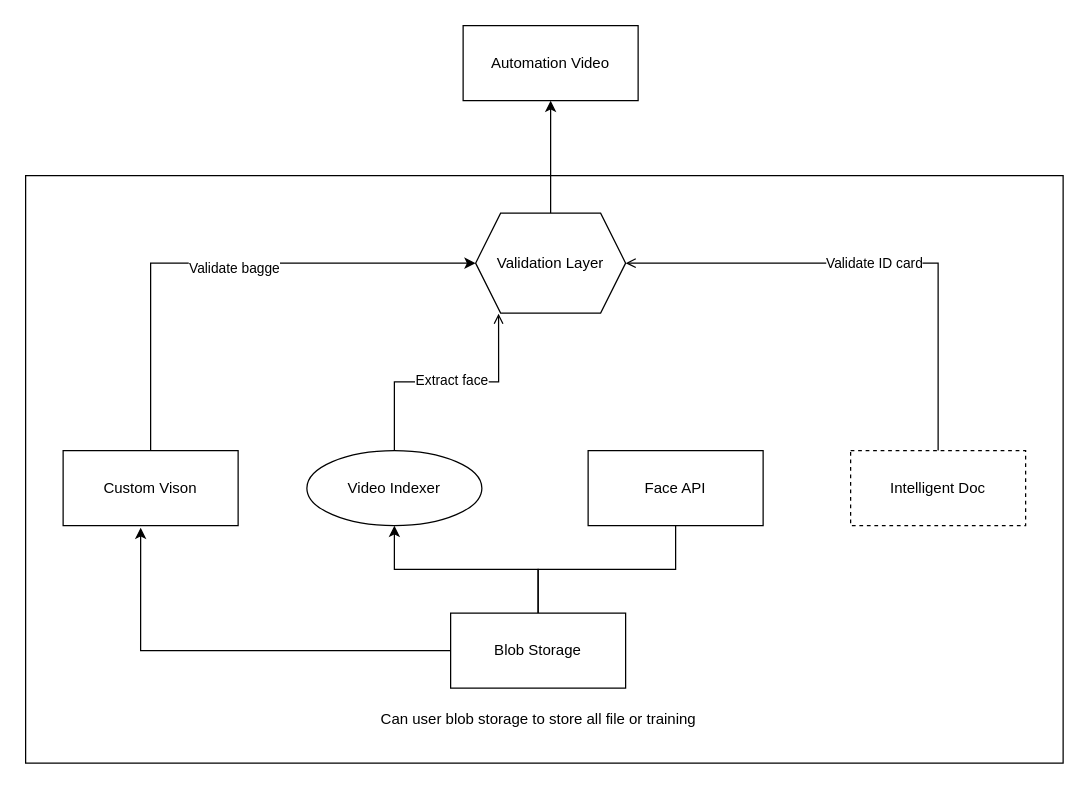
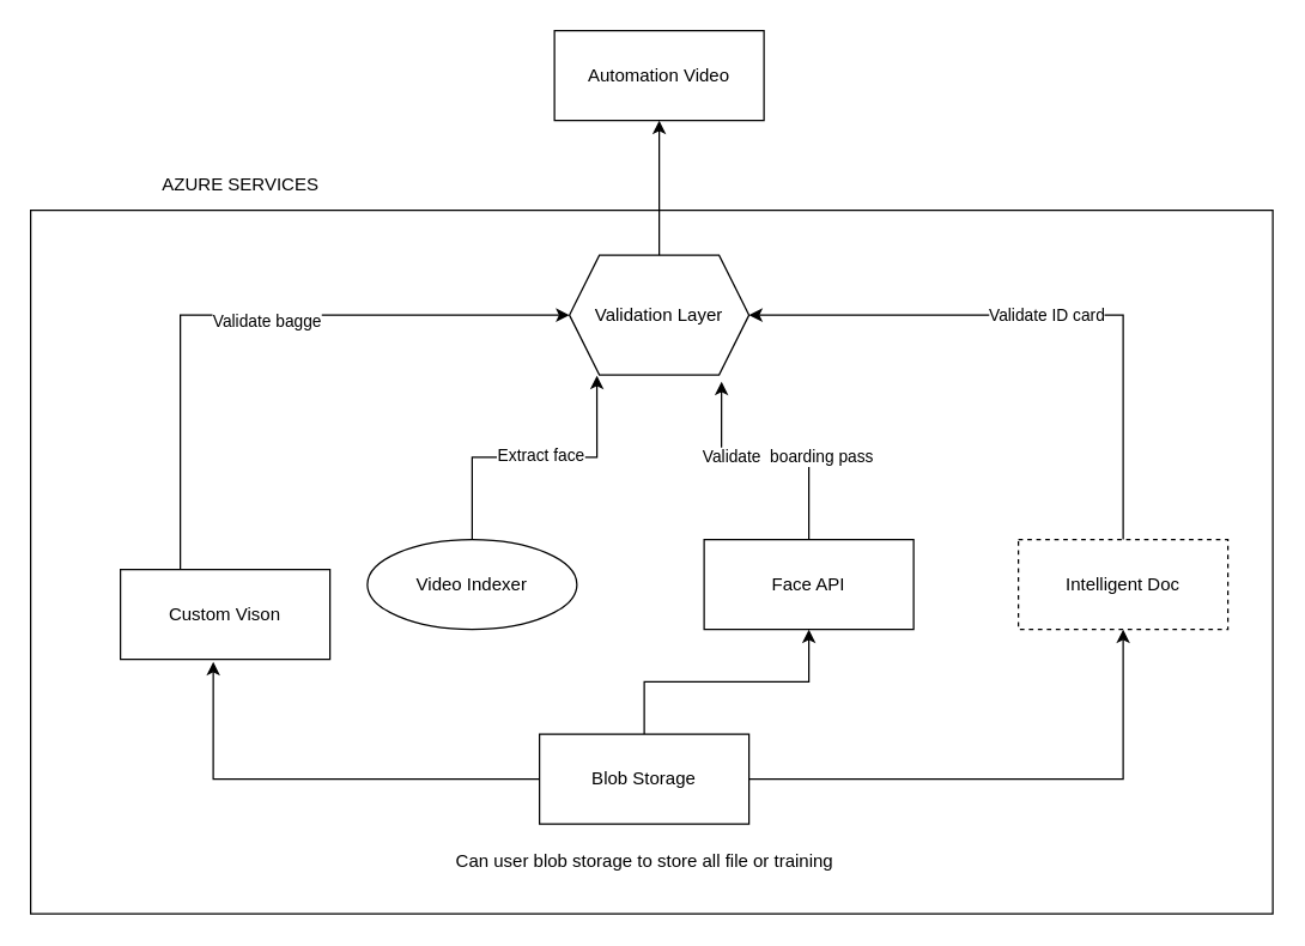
  <mxCell id="0" />
  <mxCell id="1" parent="0" />
  <mxCell id="2" value="" style="rounded=0;whiteSpace=wrap;html=1;" vertex="1" parent="1"><mxGeometry x="20" y="140" width="830" height="470" as="geometry" /></mxCell>
- <mxCell id="3" style="edgeStyle=orthogonalEdgeStyle;rounded=0;orthogonalLoop=1;jettySize=auto;html=1;entryX=0.5;entryY=1;entryDx=0;entryDy=0;endArrow=none;" edge="1" parent="1" source="5" target="6"><mxGeometry relative="1" as="geometry" /></mxCell>
- <mxCell id="4" style="edgeStyle=orthogonalEdgeStyle;rounded=0;orthogonalLoop=1;jettySize=auto;html=1;entryX=0.5;entryY=1;entryDx=0;entryDy=0;" edge="1" parent="1" source="5" target="13"><mxGeometry relative="1" as="geometry" /></mxCell>
+ <mxCell id="3" style="edgeStyle=orthogonalEdgeStyle;rounded=0;orthogonalLoop=1;jettySize=auto;html=1;entryX=0.5;entryY=1;entryDx=0;entryDy=0;" edge="1" parent="1" source="5" target="6"><mxGeometry relative="1" as="geometry" /></mxCell>
+ <mxCell id="4" style="edgeStyle=orthogonalEdgeStyle;rounded=0;orthogonalLoop=1;jettySize=auto;html=1;" edge="1" parent="1" source="5" target="9"><mxGeometry relative="1" as="geometry" /></mxCell>
  <mxCell id="5" value="Blob Storage" style="rounded=0;whiteSpace=wrap;html=1;" vertex="1" parent="1"><mxGeometry x="360" y="490" width="140" height="60" as="geometry" /></mxCell>
  <mxCell id="6" value="Face API" style="rounded=0;whiteSpace=wrap;html=1;" vertex="1" parent="1"><mxGeometry x="470" y="360" width="140" height="60" as="geometry" /></mxCell>
- <mxCell id="7" style="edgeStyle=orthogonalEdgeStyle;rounded=0;orthogonalLoop=1;jettySize=auto;html=1;entryX=1;entryY=0.5;entryDx=0;entryDy=0;endArrow=open;" edge="1" parent="1" source="9" target="17"><mxGeometry relative="1" as="geometry"><Array as="points"><mxPoint x="750" y="210" /></Array></mxGeometry></mxCell>
+ <mxCell id="7" style="edgeStyle=orthogonalEdgeStyle;rounded=0;orthogonalLoop=1;jettySize=auto;html=1;entryX=1;entryY=0.5;entryDx=0;entryDy=0;" edge="1" parent="1" source="9" target="17"><mxGeometry relative="1" as="geometry"><Array as="points"><mxPoint x="750" y="210" /></Array></mxGeometry></mxCell>
  <mxCell id="8" value="Validate ID card" style="edgeLabel;html=1;align=center;verticalAlign=middle;resizable=0;points=[];" vertex="1" connectable="0" parent="7"><mxGeometry x="0.01" y="-1" relative="1" as="geometry"><mxPoint as="offset" /></mxGeometry></mxCell>
  <mxCell id="9" value="Intelligent Doc" style="rounded=0;whiteSpace=wrap;html=1;dashed=1;" vertex="1" parent="1"><mxGeometry x="680" y="360" width="140" height="60" as="geometry" /></mxCell>
  <mxCell id="10" style="edgeStyle=orthogonalEdgeStyle;rounded=0;orthogonalLoop=1;jettySize=auto;html=1;entryX=0;entryY=0.5;entryDx=0;entryDy=0;" edge="1" parent="1" source="12" target="17"><mxGeometry relative="1" as="geometry"><Array as="points"><mxPoint x="120" y="210" /></Array></mxGeometry></mxCell>
  <mxCell id="11" value="Validate bagge" style="edgeLabel;html=1;align=center;verticalAlign=middle;resizable=0;points=[];" vertex="1" connectable="0" parent="10"><mxGeometry x="0.054" y="-3" relative="1" as="geometry"><mxPoint as="offset" /></mxGeometry></mxCell>
- <mxCell id="12" value="Custom Vison" style="rounded=0;whiteSpace=wrap;html=1;" vertex="1" parent="1"><mxGeometry x="50" y="360" width="140" height="60" as="geometry" /></mxCell>
+ <mxCell id="12" value="Custom Vison" style="rounded=0;whiteSpace=wrap;html=1;" vertex="1" parent="1"><mxGeometry x="80" y="380" width="140" height="60" as="geometry" /></mxCell>
  <mxCell id="13" value="Video Indexer" style="ellipse;whiteSpace=wrap;html=1;" vertex="1" parent="1"><mxGeometry x="245" y="360" width="140" height="60" as="geometry" /></mxCell>
  <mxCell id="14" value="Automation Video" style="rounded=0;whiteSpace=wrap;html=1;" vertex="1" parent="1"><mxGeometry x="370" y="20" width="140" height="60" as="geometry" /></mxCell>
  <mxCell id="15" style="edgeStyle=orthogonalEdgeStyle;rounded=0;orthogonalLoop=1;jettySize=auto;html=1;exitX=0.5;exitY=1;exitDx=0;exitDy=0;" edge="1" parent="1"><mxGeometry relative="1" as="geometry"><mxPoint x="440" y="580" as="sourcePoint" /><mxPoint x="440" y="580" as="targetPoint" /></mxGeometry></mxCell>
  <mxCell id="16" style="edgeStyle=orthogonalEdgeStyle;rounded=0;orthogonalLoop=1;jettySize=auto;html=1;entryX=0.5;entryY=1;entryDx=0;entryDy=0;" edge="1" parent="1" source="17" target="14"><mxGeometry relative="1" as="geometry" /></mxCell>
  <mxCell id="17" value="Validation Layer" style="shape=hexagon;perimeter=hexagonPerimeter2;whiteSpace=wrap;html=1;fixedSize=1;" vertex="1" parent="1"><mxGeometry x="380" y="170" width="120" height="80" as="geometry" /></mxCell>
- <mxCell id="20" style="edgeStyle=orthogonalEdgeStyle;rounded=0;orthogonalLoop=1;jettySize=auto;html=1;entryX=0.153;entryY=1.005;entryDx=0;entryDy=0;entryPerimeter=0;endArrow=open;" edge="1" parent="1" source="13" target="17"><mxGeometry relative="1" as="geometry" /></mxCell>
+ <mxCell id="18" style="edgeStyle=orthogonalEdgeStyle;rounded=0;orthogonalLoop=1;jettySize=auto;html=1;entryX=0.847;entryY=1.055;entryDx=0;entryDy=0;entryPerimeter=0;" edge="1" parent="1" source="6" target="17"><mxGeometry relative="1" as="geometry" /></mxCell>
+ <mxCell id="19" value="Validate&amp;nbsp; boarding pass" style="edgeLabel;html=1;align=center;verticalAlign=middle;resizable=0;points=[];" vertex="1" connectable="0" parent="18"><mxGeometry x="-0.146" y="-1" relative="1" as="geometry"><mxPoint as="offset" /></mxGeometry></mxCell>
+ <mxCell id="20" style="edgeStyle=orthogonalEdgeStyle;rounded=0;orthogonalLoop=1;jettySize=auto;html=1;entryX=0.153;entryY=1.005;entryDx=0;entryDy=0;entryPerimeter=0;" edge="1" parent="1" source="13" target="17"><mxGeometry relative="1" as="geometry" /></mxCell>
  <mxCell id="21" value="Extract face" style="edgeLabel;html=1;align=center;verticalAlign=middle;resizable=0;points=[];" vertex="1" connectable="0" parent="20"><mxGeometry x="0.036" y="2" relative="1" as="geometry"><mxPoint as="offset" /></mxGeometry></mxCell>
  <mxCell id="22" style="edgeStyle=orthogonalEdgeStyle;rounded=0;orthogonalLoop=1;jettySize=auto;html=1;entryX=0.443;entryY=1.027;entryDx=0;entryDy=0;entryPerimeter=0;" edge="1" parent="1" source="5" target="12"><mxGeometry relative="1" as="geometry" /></mxCell>
  <mxCell id="23" value="Can user blob storage to store all file or training" style="text;html=1;align=center;verticalAlign=middle;resizable=0;points=[];autosize=1;strokeColor=none;fillColor=none;" vertex="1" parent="1"><mxGeometry x="290" y="560" width="280" height="30" as="geometry" /></mxCell>
+ <mxCell id="24" value="AZURE SERVICES" style="text;html=1;align=center;verticalAlign=middle;resizable=0;points=[];autosize=1;strokeColor=none;fillColor=none;" vertex="1" parent="1"><mxGeometry x="95" y="108" width="130" height="30" as="geometry" /></mxCell>
